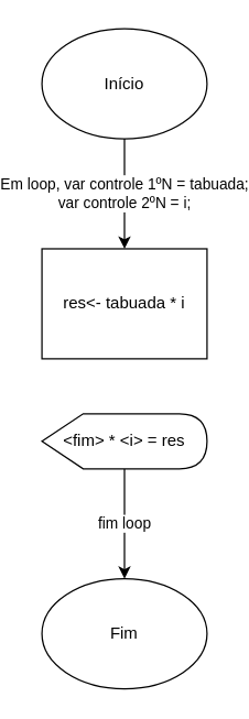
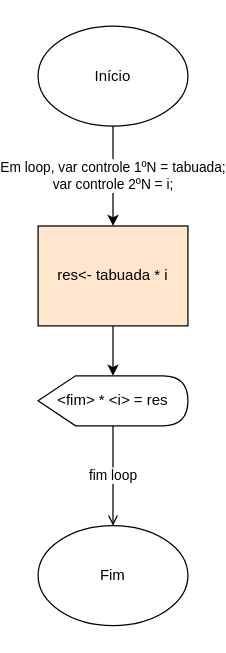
  <mxCell id="0" />
  <mxCell id="1" parent="0" />
  <mxCell id="2" value="Fim" style="ellipse;whiteSpace=wrap;html=1;" vertex="1" parent="1"><mxGeometry x="20" y="420" width="120" height="80" as="geometry" /></mxCell>
  <mxCell id="3" value="Em loop, var controle 1ºN = tabuada;&lt;br&gt;var controle 2ºN = i;" style="edgeStyle=orthogonalEdgeStyle;rounded=0;orthogonalLoop=1;jettySize=auto;html=1;" edge="1" parent="1" source="4" target="6"><mxGeometry relative="1" as="geometry" /></mxCell>
  <mxCell id="4" value="Início" style="ellipse;whiteSpace=wrap;html=1;" vertex="1" parent="1"><mxGeometry x="20" y="20" width="120" height="80" as="geometry" /></mxCell>
- <mxCell id="6" value="res&amp;lt;- tabuada * i" style="whiteSpace=wrap;html=1;" vertex="1" parent="1"><mxGeometry x="20" y="180" width="120" height="80" as="geometry" /></mxCell>
- <mxCell id="7" value="fim loop" style="edgeStyle=orthogonalEdgeStyle;rounded=0;orthogonalLoop=1;jettySize=auto;html=1;" edge="1" parent="1" source="8" target="2"><mxGeometry relative="1" as="geometry" /></mxCell>
+ <mxCell id="5" value="" style="edgeStyle=orthogonalEdgeStyle;rounded=0;orthogonalLoop=1;jettySize=auto;html=1;" edge="1" parent="1" source="6" target="8"><mxGeometry relative="1" as="geometry" /></mxCell>
+ <mxCell id="6" value="res&amp;lt;- tabuada * i" style="whiteSpace=wrap;html=1;fillColor=#ffe6cc;" vertex="1" parent="1"><mxGeometry x="20" y="180" width="120" height="80" as="geometry" /></mxCell>
+ <mxCell id="7" value="fim loop" style="edgeStyle=orthogonalEdgeStyle;rounded=0;orthogonalLoop=1;jettySize=auto;html=1;endArrow=open;" edge="1" parent="1" source="8" target="2"><mxGeometry relative="1" as="geometry" /></mxCell>
  <mxCell id="8" value="&amp;lt;fim&amp;gt; * &amp;lt;i&amp;gt; = res" style="shape=display;whiteSpace=wrap;html=1;" vertex="1" parent="1"><mxGeometry x="20" y="300" width="120" height="40" as="geometry" /></mxCell>
